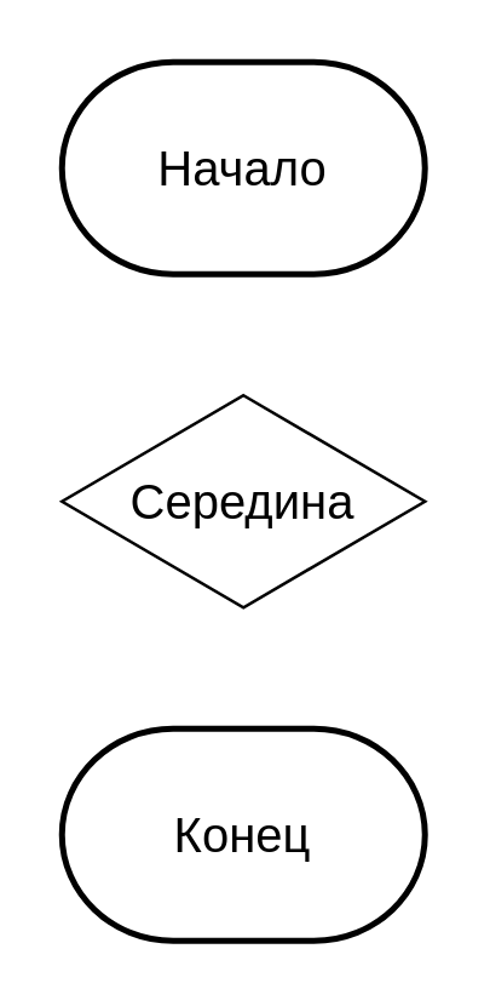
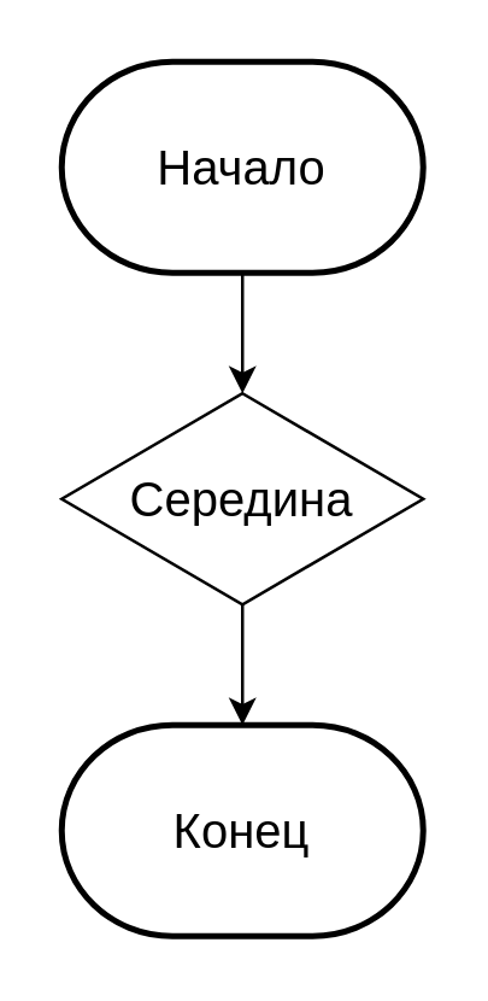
  <mxCell id="0" />
  <mxCell id="1" parent="0" />
+ <mxCell id="2" style="edgeStyle=orthogonalEdgeStyle;rounded=0;orthogonalLoop=1;jettySize=auto;html=1;exitX=0.5;exitY=1;exitDx=0;exitDy=0;exitPerimeter=0;" edge="1" parent="1" source="3" target="5"><mxGeometry relative="1" as="geometry" /></mxCell>
  <mxCell id="3" value="&lt;font style=&quot;font-size: 16px;&quot;&gt;Начало&lt;/font&gt;" style="strokeWidth=2;html=1;shape=mxgraph.flowchart.terminator;whiteSpace=wrap;" vertex="1" parent="1"><mxGeometry x="20" y="20" width="120" height="70" as="geometry" /></mxCell>
+ <mxCell id="4" value="" style="edgeStyle=orthogonalEdgeStyle;rounded=0;orthogonalLoop=1;jettySize=auto;html=1;" edge="1" parent="1" source="5" target="6"><mxGeometry relative="1" as="geometry" /></mxCell>
  <mxCell id="5" value="&lt;font style=&quot;font-size: 16px;&quot;&gt;Середина&lt;/font&gt;" style="rhombus;whiteSpace=wrap;html=1;" vertex="1" parent="1"><mxGeometry x="20" y="130" width="120" height="70" as="geometry" /></mxCell>
  <mxCell id="6" value="&lt;font style=&quot;font-size: 16px;&quot;&gt;Конец&lt;/font&gt;" style="strokeWidth=2;html=1;shape=mxgraph.flowchart.terminator;whiteSpace=wrap;" vertex="1" parent="1"><mxGeometry x="20" y="240" width="120" height="70" as="geometry" /></mxCell>
